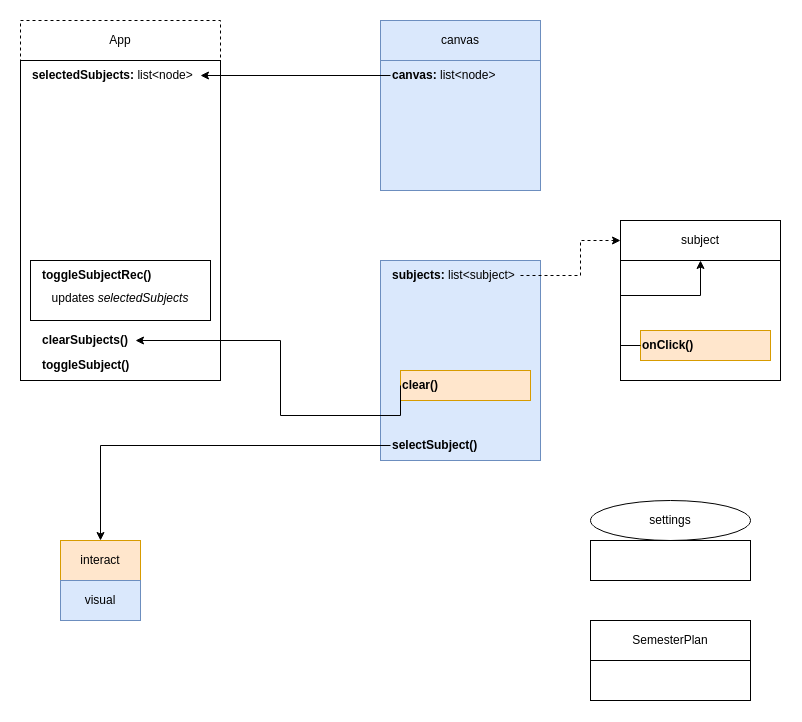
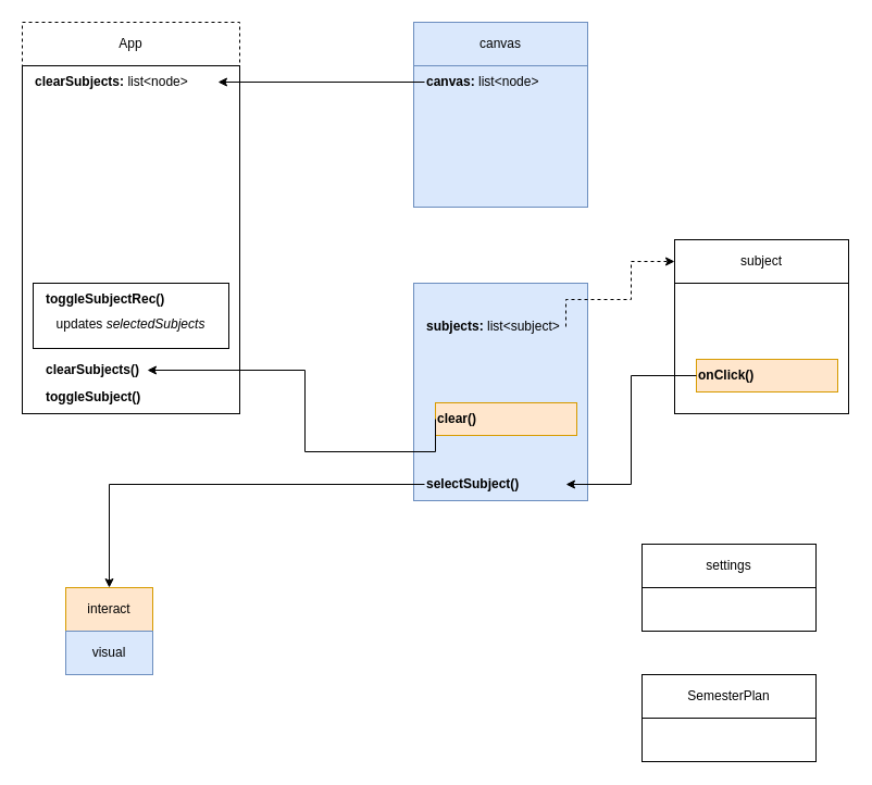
  <mxCell id="0" />
  <mxCell id="1" parent="0" />
  <mxCell id="2" value="" style="group" vertex="1" connectable="0" parent="1"><mxGeometry x="380" y="220" width="160" height="240" as="geometry" /></mxCell>
  <mxCell id="3" value="" style="rounded=0;whiteSpace=wrap;html=1;fillColor=#dae8fc;strokeColor=#6c8ebf;" vertex="1" parent="2"><mxGeometry y="40" width="160" height="200" as="geometry" /></mxCell>
- <mxCell id="4" value="&lt;b style=&quot;border-color: var(--border-color);&quot;&gt;subjects:&amp;nbsp;&lt;/b&gt;list&amp;lt;subject&amp;gt;" style="text;html=1;strokeColor=none;fillColor=none;align=left;verticalAlign=middle;whiteSpace=wrap;rounded=0;" vertex="1" parent="2"><mxGeometry x="10" y="40" width="130" height="30" as="geometry" /></mxCell>
+ <mxCell id="4" value="&lt;b style=&quot;border-color: var(--border-color);&quot;&gt;subjects:&amp;nbsp;&lt;/b&gt;list&amp;lt;subject&amp;gt;" style="text;html=1;strokeColor=none;fillColor=none;align=left;verticalAlign=middle;whiteSpace=wrap;rounded=0;" vertex="1" parent="2"><mxGeometry x="10" y="65" width="130" height="30" as="geometry" /></mxCell>
  <mxCell id="5" value="&lt;b style=&quot;border-color: var(--border-color);&quot;&gt;selectSubject()&lt;/b&gt;" style="text;html=1;align=left;verticalAlign=middle;whiteSpace=wrap;rounded=0;" vertex="1" parent="2"><mxGeometry x="10" y="210" width="130" height="30" as="geometry" /></mxCell>
  <mxCell id="6" value="&lt;b style=&quot;border-color: var(--border-color);&quot;&gt;clear()&lt;/b&gt;" style="text;html=1;strokeColor=#d79b00;fillColor=#ffe6cc;align=left;verticalAlign=middle;whiteSpace=wrap;rounded=0;" vertex="1" parent="2"><mxGeometry x="20" y="150" width="130" height="30" as="geometry" /></mxCell>
  <mxCell id="7" value="" style="group" vertex="1" connectable="0" parent="1"><mxGeometry x="590" y="500" width="160" height="80" as="geometry" /></mxCell>
- <mxCell id="8" value="settings" style="ellipse;whiteSpace=wrap;html=1;" vertex="1" parent="7"><mxGeometry width="160" height="40" as="geometry" /></mxCell>
+ <mxCell id="8" value="settings" style="rounded=0;whiteSpace=wrap;html=1;" vertex="1" parent="7"><mxGeometry width="160" height="40" as="geometry" /></mxCell>
  <mxCell id="9" value="" style="rounded=0;whiteSpace=wrap;html=1;" vertex="1" parent="7"><mxGeometry y="40" width="160" height="40" as="geometry" /></mxCell>
  <mxCell id="10" value="" style="group" vertex="1" connectable="0" parent="1"><mxGeometry x="590" y="620" width="160" height="80" as="geometry" /></mxCell>
  <mxCell id="11" value="SemesterPlan" style="rounded=0;whiteSpace=wrap;html=1;" vertex="1" parent="10"><mxGeometry width="160" height="40" as="geometry" /></mxCell>
  <mxCell id="12" value="" style="rounded=0;whiteSpace=wrap;html=1;" vertex="1" parent="10"><mxGeometry y="40" width="160" height="40" as="geometry" /></mxCell>
  <mxCell id="13" value="App" style="rounded=0;whiteSpace=wrap;html=1;dashed=1;" vertex="1" parent="1"><mxGeometry x="20" y="20" width="200" height="40" as="geometry" /></mxCell>
  <mxCell id="14" value="" style="rounded=0;whiteSpace=wrap;html=1;" vertex="1" parent="1"><mxGeometry x="20" width="200" height="320" as="geometry" y="60" /></mxCell>
  <mxCell id="15" value="" style="group;fillColor=#dae8fc;strokeColor=#6c8ebf;" vertex="1" connectable="0" parent="1"><mxGeometry x="620" y="220" width="160" height="160" as="geometry" /></mxCell>
  <mxCell id="16" value="subject" style="rounded=0;whiteSpace=wrap;html=1;" vertex="1" parent="15"><mxGeometry width="160" height="40" as="geometry" /></mxCell>
  <mxCell id="17" value="" style="rounded=0;whiteSpace=wrap;html=1;" vertex="1" parent="15"><mxGeometry y="40" width="160" height="120" as="geometry" /></mxCell>
  <mxCell id="18" value="&lt;b style=&quot;border-color: var(--border-color);&quot;&gt;onClick()&lt;/b&gt;" style="text;html=1;strokeColor=#d79b00;fillColor=#ffe6cc;align=left;verticalAlign=middle;whiteSpace=wrap;rounded=0;" vertex="1" parent="15"><mxGeometry x="20" y="110" width="130" height="30" as="geometry" /></mxCell>
  <mxCell id="19" style="edgeStyle=orthogonalEdgeStyle;rounded=0;orthogonalLoop=1;jettySize=auto;html=1;exitX=1;exitY=0.5;exitDx=0;exitDy=0;entryX=0;entryY=0.5;entryDx=0;entryDy=0;dashed=1;" edge="1" parent="1" source="4" target="16"><mxGeometry relative="1" as="geometry"><Array as="points"><mxPoint x="580" y="275" /><mxPoint x="580" y="240" /></Array></mxGeometry></mxCell>
  <mxCell id="20" value="&lt;b style=&quot;border-color: var(--border-color);&quot;&gt;toggleSubject()&lt;/b&gt;" style="text;html=1;strokeColor=none;fillColor=none;align=left;verticalAlign=middle;whiteSpace=wrap;rounded=0;" vertex="1" parent="1"><mxGeometry x="40" y="350" width="95" height="30" as="geometry" /></mxCell>
  <mxCell id="21" style="edgeStyle=orthogonalEdgeStyle;rounded=0;orthogonalLoop=1;jettySize=auto;html=1;exitX=0;exitY=0.5;exitDx=0;exitDy=0;" edge="1" parent="1" source="5" target="30"><mxGeometry relative="1" as="geometry" /></mxCell>
  <mxCell id="22" value="&lt;b style=&quot;border-color: var(--border-color);&quot;&gt;clearSubjects()&lt;/b&gt;" style="text;html=1;strokeColor=none;fillColor=none;align=left;verticalAlign=middle;whiteSpace=wrap;rounded=0;" vertex="1" parent="1"><mxGeometry x="40" y="325" width="95" height="30" as="geometry" /></mxCell>
  <mxCell id="23" style="edgeStyle=orthogonalEdgeStyle;rounded=0;orthogonalLoop=1;jettySize=auto;html=1;exitX=0;exitY=0.5;exitDx=0;exitDy=0;entryX=1;entryY=0.5;entryDx=0;entryDy=0;" edge="1" parent="1" source="6" target="22"><mxGeometry relative="1" as="geometry"><Array as="points"><mxPoint x="280" y="415" /><mxPoint x="280" y="340" /></Array></mxGeometry></mxCell>
  <mxCell id="24" value="&lt;br&gt;updates &lt;i&gt;selectedSubjects&lt;/i&gt;" style="rounded=0;whiteSpace=wrap;html=1;" vertex="1" parent="1"><mxGeometry x="30" y="260" width="180" height="60" as="geometry" /></mxCell>
  <mxCell id="25" value="&lt;b style=&quot;border-color: var(--border-color);&quot;&gt;toggleSubjectRec()&lt;/b&gt;" style="text;html=1;strokeColor=none;fillColor=none;align=left;verticalAlign=middle;whiteSpace=wrap;rounded=0;" vertex="1" parent="1"><mxGeometry x="40" y="260" width="120" height="30" as="geometry" /></mxCell>
- <mxCell id="26" value="&lt;b style=&quot;border-color: var(--border-color);&quot;&gt;selectedSubjects:&amp;nbsp;&lt;/b&gt;list&amp;lt;node&amp;gt;" style="text;html=1;strokeColor=none;fillColor=none;align=left;verticalAlign=middle;whiteSpace=wrap;rounded=0;" vertex="1" parent="1"><mxGeometry x="30" width="170" height="30" as="geometry" y="60" /></mxCell>
+ <mxCell id="26" value="&lt;b style=&quot;border-color: var(--border-color);&quot;&gt;clearSubjects:&amp;nbsp;&lt;/b&gt;list&amp;lt;node&amp;gt;" style="text;html=1;strokeColor=none;fillColor=none;align=left;verticalAlign=middle;whiteSpace=wrap;rounded=0;" vertex="1" parent="1"><mxGeometry x="30" width="170" height="30" as="geometry" y="60" /></mxCell>
  <mxCell id="27" value="canvas" style="rounded=0;whiteSpace=wrap;html=1;fillColor=#dae8fc;strokeColor=#6c8ebf;" vertex="1" parent="1"><mxGeometry x="380" y="20" width="160" height="40" as="geometry" /></mxCell>
  <mxCell id="28" value="" style="rounded=0;whiteSpace=wrap;html=1;fillColor=#dae8fc;strokeColor=#6c8ebf;" vertex="1" parent="1"><mxGeometry x="380" width="160" height="130" as="geometry" y="60" /></mxCell>
  <mxCell id="29" value="&lt;b style=&quot;border-color: var(--border-color);&quot;&gt;canvas:&amp;nbsp;&lt;/b&gt;list&amp;lt;node&amp;gt;" style="text;html=1;strokeColor=none;fillColor=none;align=left;verticalAlign=middle;whiteSpace=wrap;rounded=0;" vertex="1" parent="1"><mxGeometry x="390" width="140" height="30" as="geometry" y="60" /></mxCell>
  <mxCell id="30" value="interact" style="rounded=0;whiteSpace=wrap;html=1;fillColor=#ffe6cc;strokeColor=#d79b00;" vertex="1" parent="1"><mxGeometry x="60" y="540" width="80" height="40" as="geometry" /></mxCell>
  <mxCell id="31" value="visual" style="rounded=0;whiteSpace=wrap;html=1;fillColor=#dae8fc;strokeColor=#6c8ebf;" vertex="1" parent="1"><mxGeometry x="60" y="580" width="80" height="40" as="geometry" /></mxCell>
- <mxCell id="32" style="edgeStyle=orthogonalEdgeStyle;rounded=0;orthogonalLoop=1;jettySize=auto;html=1;exitX=0;exitY=0.5;exitDx=0;exitDy=0;" edge="1" parent="1" source="18" target="16"><mxGeometry relative="1" as="geometry" /></mxCell>
+ <mxCell id="32" style="edgeStyle=orthogonalEdgeStyle;rounded=0;orthogonalLoop=1;jettySize=auto;html=1;exitX=0;exitY=0.5;exitDx=0;exitDy=0;entryX=1;entryY=0.5;entryDx=0;entryDy=0;" edge="1" parent="1" source="18" target="5"><mxGeometry relative="1" as="geometry" /></mxCell>
  <mxCell id="33" style="edgeStyle=orthogonalEdgeStyle;rounded=0;orthogonalLoop=1;jettySize=auto;html=1;exitX=0;exitY=0.5;exitDx=0;exitDy=0;entryX=1;entryY=0.5;entryDx=0;entryDy=0;" edge="1" parent="1" source="29" target="26"><mxGeometry relative="1" as="geometry" /></mxCell>
